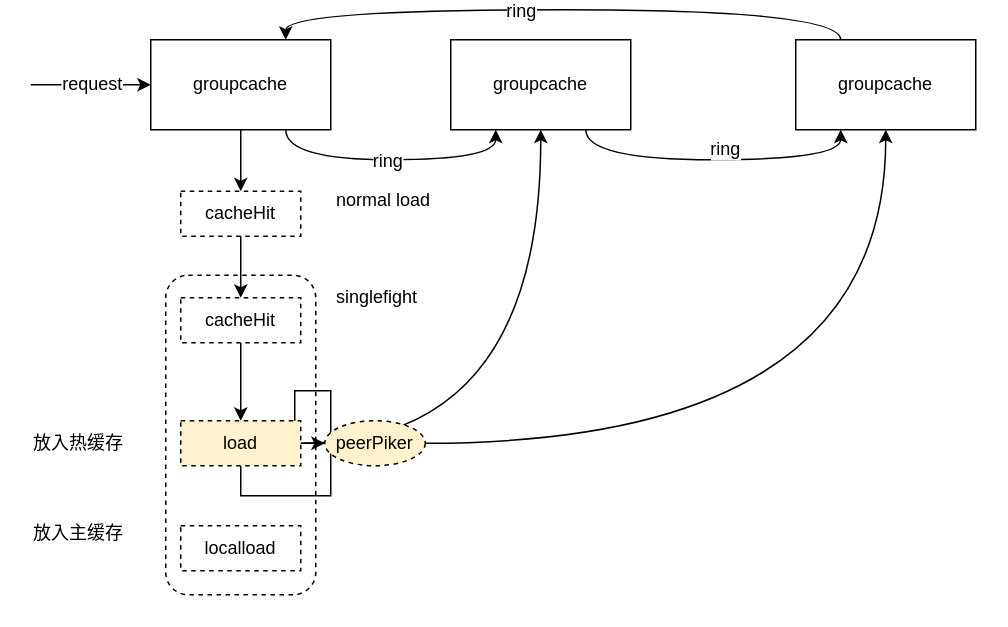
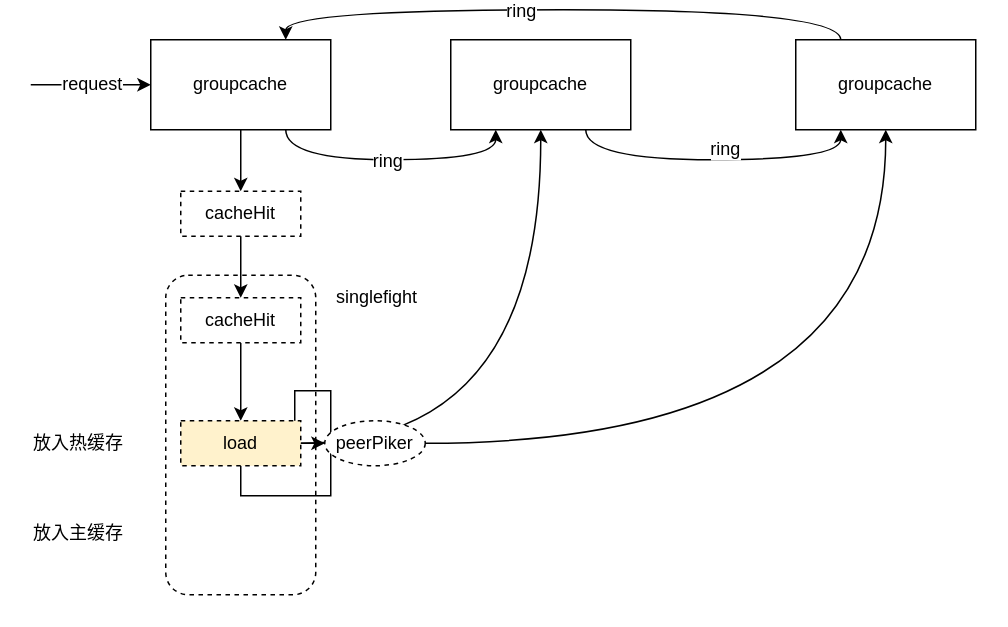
  <mxCell id="0" />
  <mxCell id="1" parent="0" />
  <mxCell id="2" value="" style="rounded=1;whiteSpace=wrap;html=1;dashed=1;" parent="1" vertex="1"><mxGeometry x="110" y="177" width="100" height="213" as="geometry" /></mxCell>
  <mxCell id="3" style="edgeStyle=orthogonalEdgeStyle;rounded=0;orthogonalLoop=1;jettySize=auto;html=1;exitX=0.5;exitY=1;exitDx=0;exitDy=0;entryX=0.5;entryY=0;entryDx=0;entryDy=0;" parent="1" source="8" target="15" edge="1"><mxGeometry relative="1" as="geometry" /></mxCell>
  <mxCell id="4" value="" style="edgeStyle=orthogonalEdgeStyle;curved=1;rounded=0;orthogonalLoop=1;jettySize=auto;html=1;endArrow=none;endFill=0;startArrow=classic;startFill=1;" parent="1" source="8" edge="1"><mxGeometry relative="1" as="geometry"><mxPoint x="20" y="50" as="targetPoint" /></mxGeometry></mxCell>
  <mxCell id="5" value="request" style="text;html=1;resizable=0;points=[];align=center;verticalAlign=middle;labelBackgroundColor=#ffffff;" parent="4" vertex="1" connectable="0"><mxGeometry y="-1" relative="1" as="geometry"><mxPoint as="offset" /></mxGeometry></mxCell>
  <mxCell id="6" style="edgeStyle=orthogonalEdgeStyle;curved=1;rounded=0;orthogonalLoop=1;jettySize=auto;html=1;exitX=0.75;exitY=1;exitDx=0;exitDy=0;entryX=0.25;entryY=1;entryDx=0;entryDy=0;startArrow=none;startFill=0;endArrow=classic;endFill=1;" parent="1" source="8" target="10" edge="1"><mxGeometry relative="1" as="geometry" /></mxCell>
  <mxCell id="7" value="ring" style="text;html=1;resizable=0;points=[];align=center;verticalAlign=middle;labelBackgroundColor=#ffffff;" parent="6" vertex="1" connectable="0"><mxGeometry x="-0.278" y="2" relative="1" as="geometry"><mxPoint x="22" y="2" as="offset" /></mxGeometry></mxCell>
  <mxCell id="8" value="groupcache" style="rounded=0;whiteSpace=wrap;html=1;" parent="1" vertex="1"><mxGeometry x="100" y="20" width="120" height="60" as="geometry" /></mxCell>
  <mxCell id="9" style="edgeStyle=orthogonalEdgeStyle;curved=1;rounded=0;orthogonalLoop=1;jettySize=auto;html=1;exitX=0.75;exitY=1;exitDx=0;exitDy=0;entryX=0.25;entryY=1;entryDx=0;entryDy=0;startArrow=none;startFill=0;endArrow=classic;endFill=1;" parent="1" source="10" target="13" edge="1"><mxGeometry relative="1" as="geometry" /></mxCell>
  <mxCell id="10" value="groupcache" style="rounded=0;whiteSpace=wrap;html=1;" parent="1" vertex="1"><mxGeometry x="300" y="20" width="120" height="60" as="geometry" /></mxCell>
  <mxCell id="11" style="edgeStyle=orthogonalEdgeStyle;curved=1;rounded=0;orthogonalLoop=1;jettySize=auto;html=1;exitX=0.25;exitY=0;exitDx=0;exitDy=0;entryX=0.75;entryY=0;entryDx=0;entryDy=0;startArrow=none;startFill=0;endArrow=classic;endFill=1;" parent="1" source="13" target="8" edge="1"><mxGeometry relative="1" as="geometry" /></mxCell>
  <mxCell id="12" value="ring" style="text;html=1;resizable=0;points=[];align=center;verticalAlign=middle;labelBackgroundColor=#ffffff;" parent="11" vertex="1" connectable="0"><mxGeometry x="0.141" relative="1" as="geometry"><mxPoint as="offset" /></mxGeometry></mxCell>
  <mxCell id="13" value="groupcache" style="rounded=0;whiteSpace=wrap;html=1;" parent="1" vertex="1"><mxGeometry x="530" y="20" width="120" height="60" as="geometry" /></mxCell>
  <mxCell id="14" style="edgeStyle=orthogonalEdgeStyle;rounded=0;orthogonalLoop=1;jettySize=auto;html=1;exitX=0.5;exitY=1;exitDx=0;exitDy=0;entryX=0.5;entryY=0;entryDx=0;entryDy=0;" parent="1" source="24" target="19" edge="1"><mxGeometry relative="1" as="geometry" /></mxCell>
  <mxCell id="15" value="cacheHit" style="rounded=0;whiteSpace=wrap;html=1;dashed=1;" parent="1" vertex="1"><mxGeometry x="120" y="121" width="80" height="30" as="geometry" /></mxCell>
  <mxCell id="16" style="edgeStyle=orthogonalEdgeStyle;rounded=0;orthogonalLoop=1;jettySize=auto;html=1;exitX=0.5;exitY=1;exitDx=0;exitDy=0;" parent="1" source="19" target="23" edge="1"><mxGeometry relative="1" as="geometry" /></mxCell>
  <mxCell id="17" style="edgeStyle=orthogonalEdgeStyle;rounded=0;orthogonalLoop=1;jettySize=auto;html=1;exitX=1;exitY=0.5;exitDx=0;exitDy=0;entryX=0.5;entryY=1;entryDx=0;entryDy=0;curved=1;" parent="1" source="19" target="10" edge="1"><mxGeometry relative="1" as="geometry" /></mxCell>
  <mxCell id="18" style="edgeStyle=orthogonalEdgeStyle;curved=1;rounded=0;orthogonalLoop=1;jettySize=auto;html=1;exitX=1;exitY=0.5;exitDx=0;exitDy=0;entryX=0.5;entryY=1;entryDx=0;entryDy=0;" parent="1" source="23" target="13" edge="1"><mxGeometry relative="1" as="geometry" /></mxCell>
  <mxCell id="19" value="load" style="rounded=0;whiteSpace=wrap;html=1;dashed=1;fillColor=#fff2cc;" parent="1" vertex="1"><mxGeometry x="120" y="274" width="80" height="30" as="geometry" /></mxCell>
- <mxCell id="20" value="localload" style="rounded=0;whiteSpace=wrap;html=1;dashed=1;" parent="1" vertex="1"><mxGeometry x="120" y="344" width="80" height="30" as="geometry" /></mxCell>
  <mxCell id="21" value="放入主缓存" style="text;html=1;resizable=0;points=[];autosize=1;align=left;verticalAlign=top;spacingTop=-4;" parent="1" vertex="1"><mxGeometry x="20" y="339" width="80" height="20" as="geometry" /></mxCell>
  <mxCell id="22" value="放入热缓存" style="text;html=1;resizable=0;points=[];autosize=1;align=left;verticalAlign=top;spacingTop=-4;" parent="1" vertex="1"><mxGeometry x="20" y="279" width="80" height="20" as="geometry" /></mxCell>
- <mxCell id="23" value="peerPiker" style="ellipse;whiteSpace=wrap;html=1;dashed=1;fillColor=#fff2cc;" parent="1" vertex="1"><mxGeometry x="216" y="274" width="67" height="30" as="geometry" /></mxCell>
+ <mxCell id="23" value="peerPiker" style="ellipse;whiteSpace=wrap;html=1;dashed=1;" parent="1" vertex="1"><mxGeometry x="216" y="274" width="67" height="30" as="geometry" /></mxCell>
  <mxCell id="24" value="cacheHit" style="rounded=0;whiteSpace=wrap;html=1;dashed=1;" parent="1" vertex="1"><mxGeometry x="120" y="192" width="80" height="30" as="geometry" /></mxCell>
  <mxCell id="25" style="edgeStyle=orthogonalEdgeStyle;rounded=0;orthogonalLoop=1;jettySize=auto;html=1;exitX=0.5;exitY=1;exitDx=0;exitDy=0;entryX=0.5;entryY=0;entryDx=0;entryDy=0;" parent="1" source="15" target="24" edge="1"><mxGeometry relative="1" as="geometry"><mxPoint x="160" y="140" as="sourcePoint" /><mxPoint x="160" y="274" as="targetPoint" /></mxGeometry></mxCell>
  <mxCell id="26" value="singlefight" style="text;html=1;resizable=0;points=[];autosize=1;align=left;verticalAlign=top;spacingTop=-4;" parent="1" vertex="1"><mxGeometry x="222" y="182" width="70" height="20" as="geometry" /></mxCell>
- <mxCell id="27" value="normal load" style="text;html=1;resizable=0;points=[];autosize=1;align=left;verticalAlign=top;spacingTop=-4;" parent="1" vertex="1"><mxGeometry x="222" y="117" width="80" height="20" as="geometry" /></mxCell>
  <mxCell id="28" value="ring" style="text;html=1;resizable=0;points=[];align=center;verticalAlign=middle;labelBackgroundColor=#ffffff;" parent="1" vertex="1" connectable="0"><mxGeometry x="460" y="90" as="geometry"><mxPoint x="22" y="2" as="offset" /></mxGeometry></mxCell>
